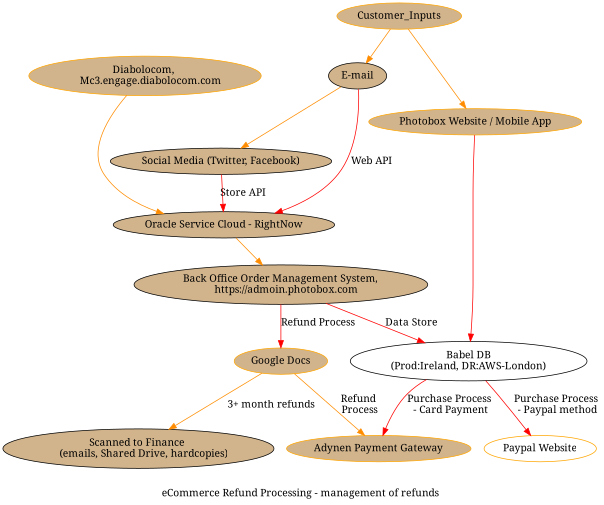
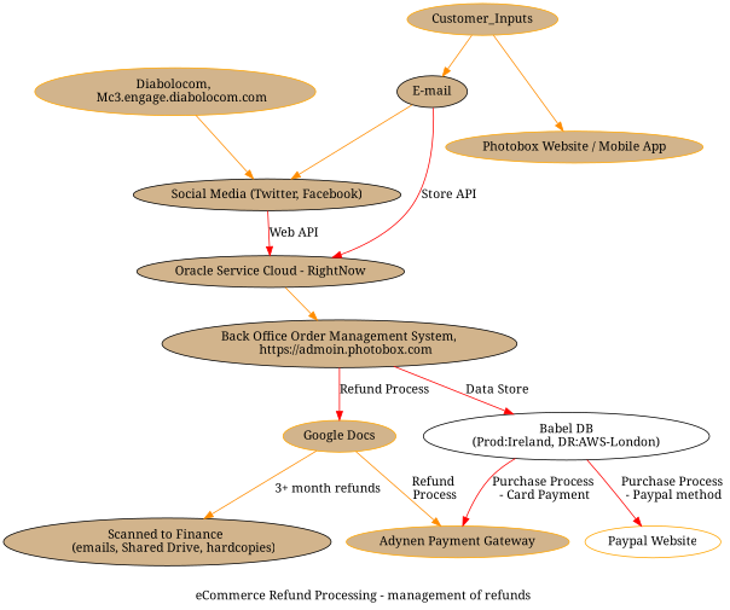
  digraph {
    fontname="Noto Serif"
    label="eCommerce Refund Processing - management of refunds "
    node [fillcolor=tan fontname="Noto Serif" style=filled]
    edge [color=darkorange fontname="Noto Serif"]
    n1 [color=orange label="Diabolocom, \n    Mc3.engage.diabolocom.com"]
    n2 [label="Oracle Service Cloud - RightNow"]
    n3 [label="E-mail"]
    n4 [label="Social Media (Twitter, Facebook)"]
    n5 [label="Back Office Order Management System,\n    https://admoin.photobox.com"]
    n6 [color=orange label="Photobox Website / Mobile App"]
    n7 [fillcolor=white label="Babel DB\n(Prod:Ireland, DR:AWS-London)"]
    n8 [color=orange label="Adynen Payment Gateway"]
    n9 [color=orange fillcolor=white label="Paypal Website"]
    n10 [color=orange label="Google Docs"]
    n11 [label="Scanned to Finance \n    (emails, Shared Drive, hardcopies)"]
    Customer_Inputs [color=orange]
-   n1 -> n2
+   n1 -> n4
    n2 -> n5
-   n3 -> n2 [color=red label="Web API"]
+   n3 -> n2 [color=red label="Store API"]
    n3 -> n4
-   n4 -> n2 [color=red label="Store API"]
+   n4 -> n2 [color=red label="Web API"]
    n5 -> n7 [color=red label="Data Store"]
    n5 -> n10 [color=red label="Refund Process"]
-   n6 -> n7 [color=red]
    n7 -> n8 [color=red label="Purchase Process \n- Card Payment"]
    n7 -> n9 [color=red label="Purchase Process \n- Paypal method"]
    n10 -> n8 [label="Refund \nProcess"]
    n10 -> n11 [label="3+ month refunds"]
    Customer_Inputs -> n3
    Customer_Inputs -> n6
  }
